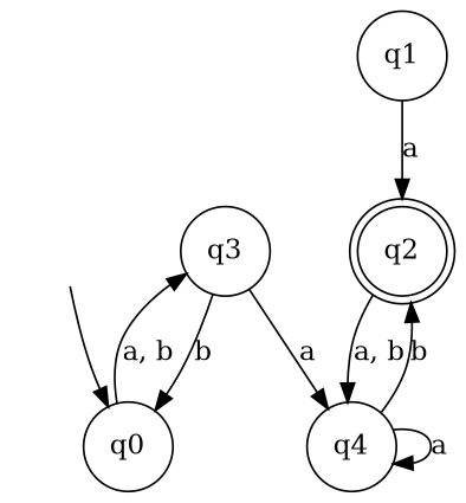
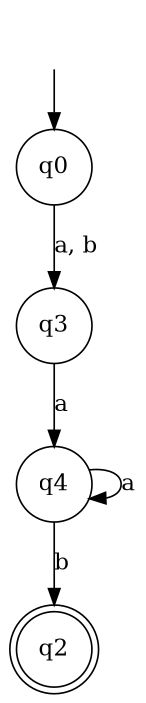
  digraph {
    node [shape=circle]
    q2 [shape=doublecircle]
-   q1
    q4
    q3
    q0
    _nil [style=invis shape=""]
-   q2 -> q4 [label="a, b"]
-   q1 -> q2 [label=a]
    q4 -> q2 [label=b]
    q4 -> q4 [label=a]
    q3 -> q4 [label=a]
-   q3 -> q0 [label=b]
    q0 -> q3 [label="a, b"]
    _nil -> q0
  }
